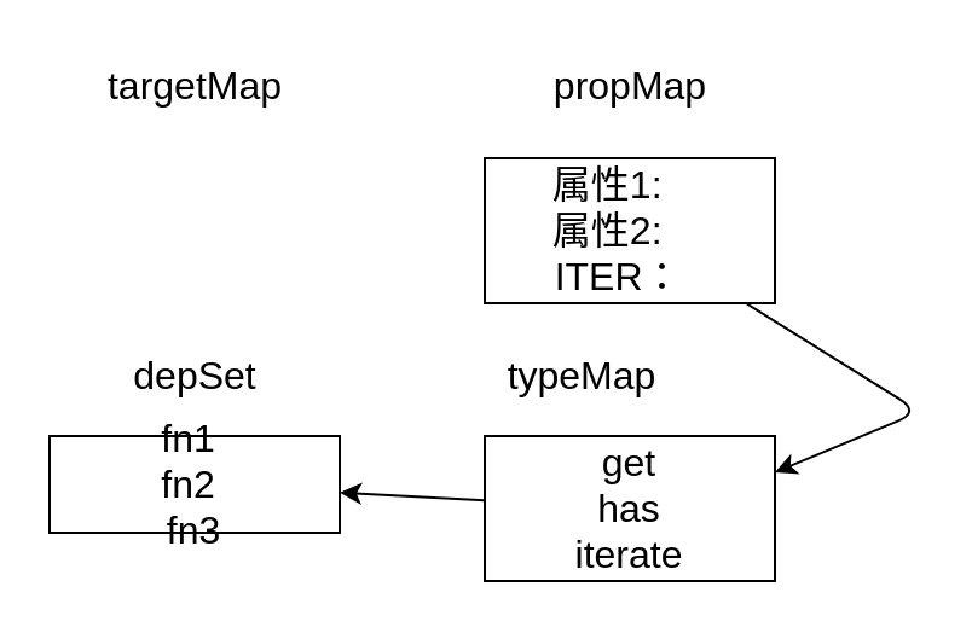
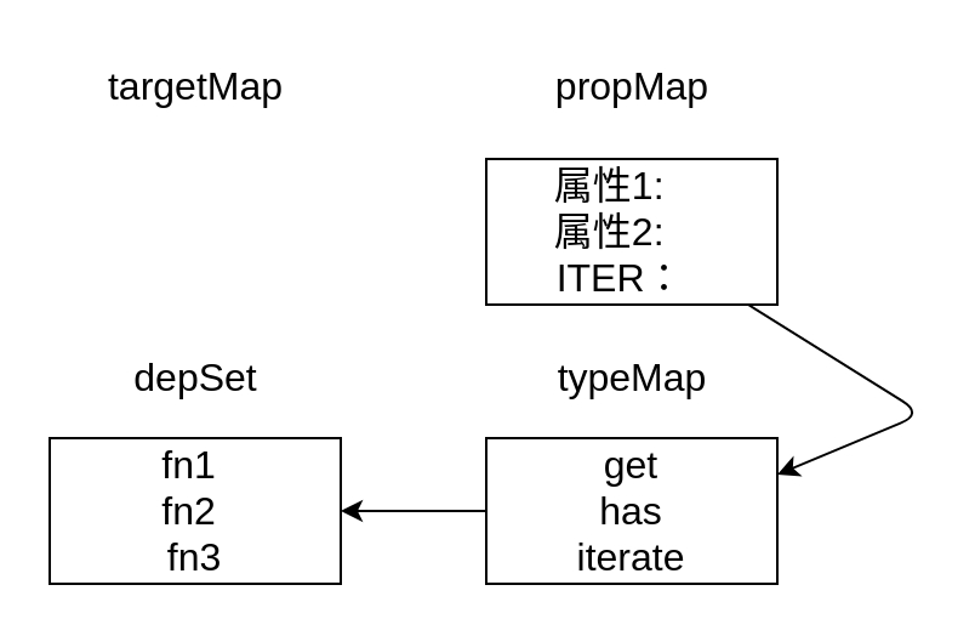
  <mxCell id="0" />
  <mxCell id="1" parent="0" />
  <mxCell id="2" value="propMap" style="text;html=1;align=center;verticalAlign=middle;resizable=0;points=[];autosize=1;strokeColor=none;fillColor=none;fontSize=16;" vertex="1" parent="1"><mxGeometry x="215" y="20" width="90" height="30" as="geometry" /></mxCell>
  <mxCell id="3" style="edgeStyle=none;html=1;entryX=1;entryY=0.25;entryDx=0;entryDy=0;fontSize=16;" edge="1" parent="1" source="4" target="6"><mxGeometry relative="1" as="geometry"><Array as="points"><mxPoint x="380" y="170" /></Array></mxGeometry></mxCell>
  <mxCell id="4" value="属性1:&amp;nbsp; &amp;nbsp;&amp;nbsp;&lt;br&gt;&amp;nbsp;属性2:&amp;nbsp; &amp;nbsp; &amp;nbsp;&lt;br&gt;ITER：&amp;nbsp;&amp;nbsp;" style="whiteSpace=wrap;html=1;fontSize=16;" vertex="1" parent="1"><mxGeometry x="200" y="65" width="120" height="60" as="geometry" /></mxCell>
  <mxCell id="5" style="edgeStyle=none;html=1;fontSize=16;" edge="1" parent="1" source="6" target="9"><mxGeometry relative="1" as="geometry" /></mxCell>
  <mxCell id="6" value="get&lt;br&gt;has&lt;br&gt;iterate" style="whiteSpace=wrap;html=1;fontSize=16;" vertex="1" parent="1"><mxGeometry x="200" y="180" width="120" height="60" as="geometry" /></mxCell>
  <mxCell id="7" value="depSet" style="text;html=1;align=center;verticalAlign=middle;resizable=0;points=[];autosize=1;strokeColor=none;fillColor=none;fontSize=16;" vertex="1" parent="1"><mxGeometry x="45" y="140" width="70" height="30" as="geometry" /></mxCell>
  <mxCell id="8" value="targetMap" style="text;html=1;align=center;verticalAlign=middle;resizable=0;points=[];autosize=1;strokeColor=none;fillColor=none;fontSize=16;" vertex="1" parent="1"><mxGeometry x="30" y="20" width="100" height="30" as="geometry" /></mxCell>
- <mxCell id="9" value="fn1&amp;nbsp;&lt;br&gt;fn2&amp;nbsp;&lt;br&gt;fn3" style="whiteSpace=wrap;html=1;fontSize=16;" vertex="1" parent="1"><mxGeometry x="20" y="180" width="120" height="40" as="geometry" /></mxCell>
- <mxCell id="10" value="typeMap" style="text;html=1;align=center;verticalAlign=middle;resizable=0;points=[];autosize=1;strokeColor=none;fillColor=none;fontSize=16;" vertex="1" parent="1"><mxGeometry x="200" y="140" width="80" height="30" as="geometry" /></mxCell>
+ <mxCell id="9" value="fn1&amp;nbsp;&lt;br&gt;fn2&amp;nbsp;&lt;br&gt;fn3" style="whiteSpace=wrap;html=1;fontSize=16;" vertex="1" parent="1"><mxGeometry x="20" y="180" width="120" height="60" as="geometry" /></mxCell>
+ <mxCell id="10" value="typeMap" style="text;html=1;align=center;verticalAlign=middle;resizable=0;points=[];autosize=1;strokeColor=none;fillColor=none;fontSize=16;" vertex="1" parent="1"><mxGeometry x="220" y="140" width="80" height="30" as="geometry" /></mxCell>
